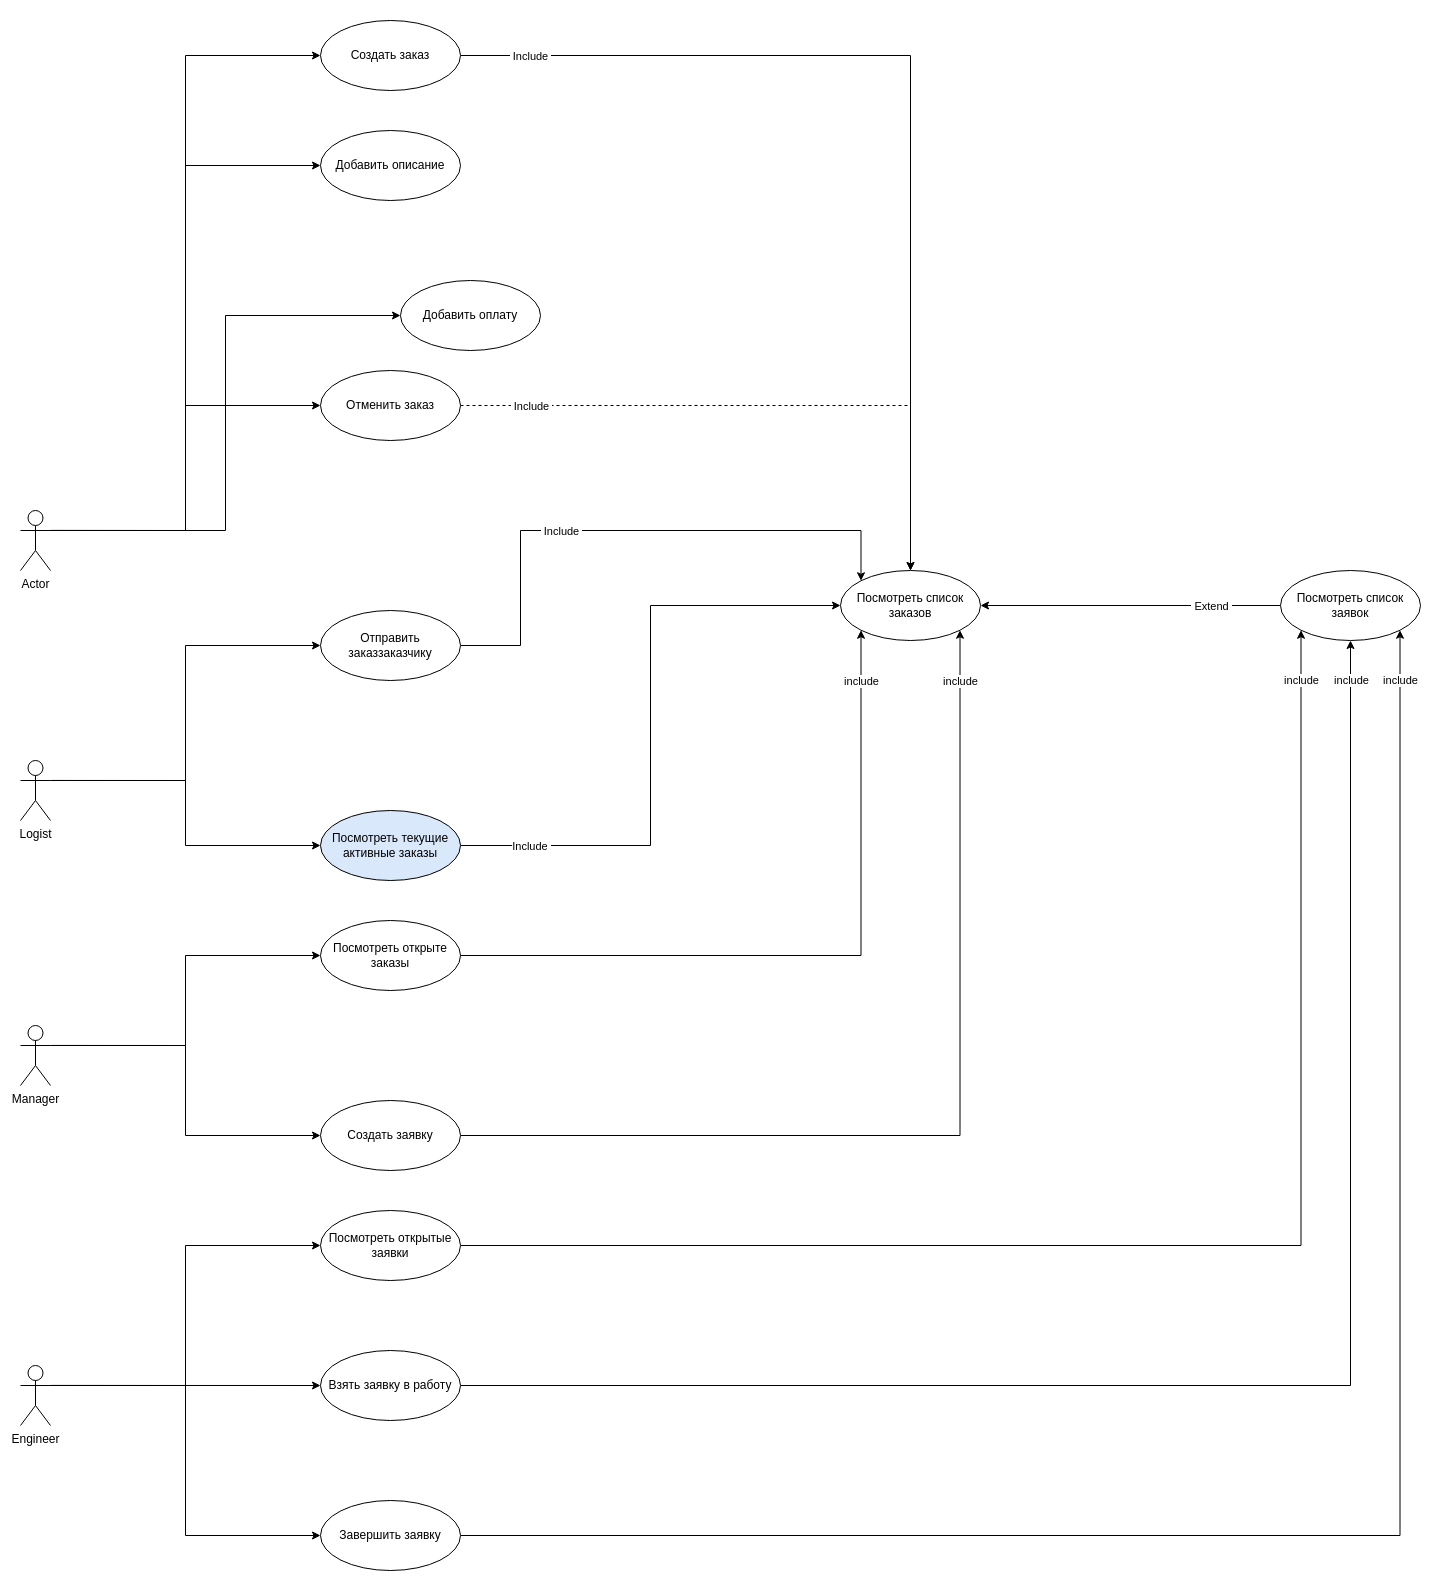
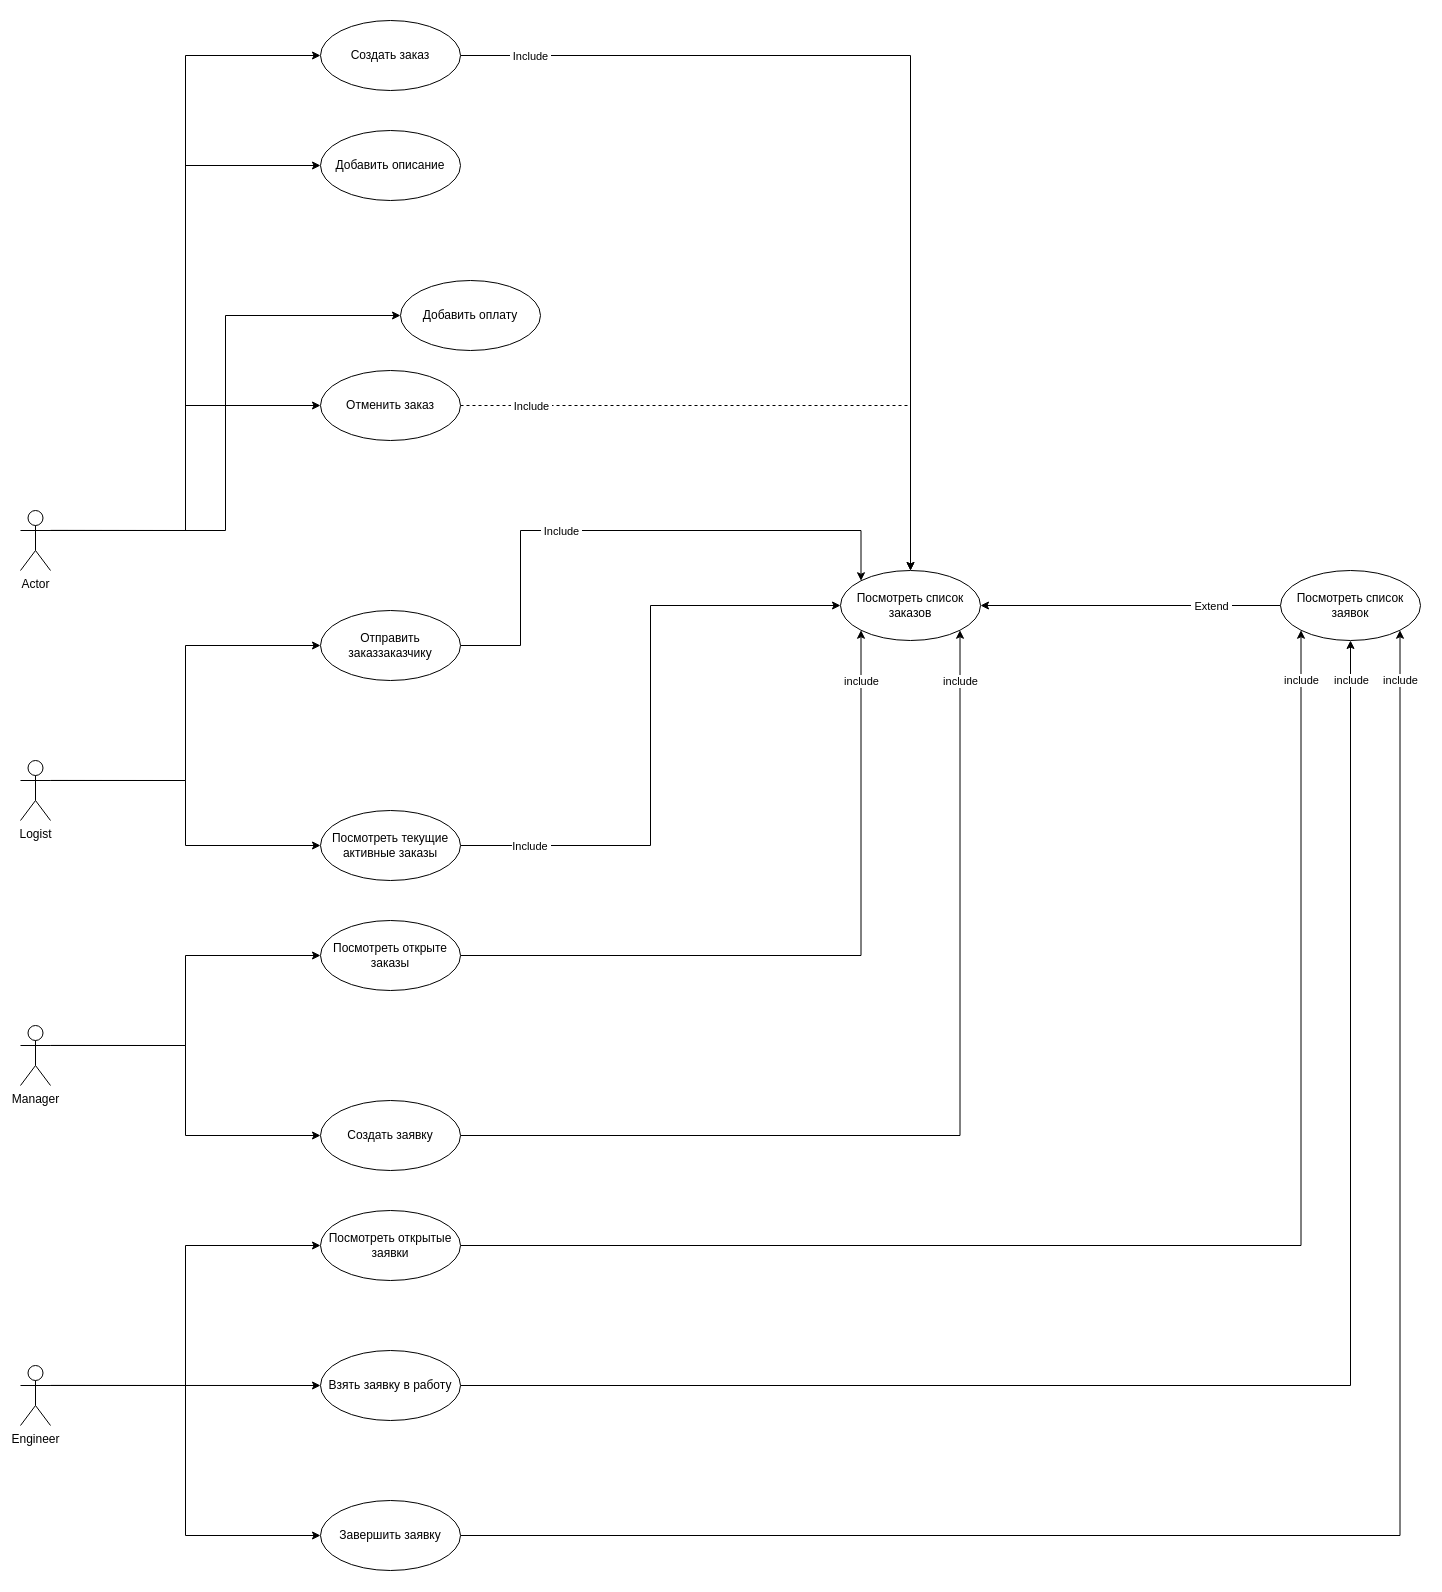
  <mxCell id="0" />
  <mxCell id="1" parent="0" />
  <mxCell id="2" style="edgeStyle=orthogonalEdgeStyle;rounded=0;orthogonalLoop=1;jettySize=auto;html=1;exitX=1;exitY=0.333;exitDx=0;exitDy=0;exitPerimeter=0;entryX=0;entryY=0.5;entryDx=0;entryDy=0;" parent="1" source="5" target="9" edge="1"><mxGeometry relative="1" as="geometry" /></mxCell>
  <mxCell id="3" style="edgeStyle=orthogonalEdgeStyle;rounded=0;orthogonalLoop=1;jettySize=auto;html=1;exitX=1;exitY=0.333;exitDx=0;exitDy=0;exitPerimeter=0;entryX=0;entryY=0.5;entryDx=0;entryDy=0;" parent="1" source="5" target="12" edge="1"><mxGeometry relative="1" as="geometry" /></mxCell>
  <mxCell id="4" style="edgeStyle=orthogonalEdgeStyle;rounded=0;orthogonalLoop=1;jettySize=auto;html=1;exitX=1;exitY=0.333;exitDx=0;exitDy=0;exitPerimeter=0;entryX=0;entryY=0.5;entryDx=0;entryDy=0;" parent="1" source="5" target="13" edge="1"><mxGeometry relative="1" as="geometry" /></mxCell>
  <mxCell id="5" value="Actor" style="shape=umlActor;verticalLabelPosition=bottom;verticalAlign=top;html=1;outlineConnect=0;" parent="1" vertex="1"><mxGeometry x="20" y="510" width="30" height="60" as="geometry" /></mxCell>
  <mxCell id="6" style="edgeStyle=orthogonalEdgeStyle;rounded=0;orthogonalLoop=1;jettySize=auto;html=1;exitX=1;exitY=0.333;exitDx=0;exitDy=0;entryX=0;entryY=0.5;entryDx=0;entryDy=0;exitPerimeter=0;" parent="1" source="5" target="14" edge="1"><mxGeometry relative="1" as="geometry" /></mxCell>
  <mxCell id="7" style="edgeStyle=orthogonalEdgeStyle;rounded=0;orthogonalLoop=1;jettySize=auto;html=1;exitX=1;exitY=0.5;exitDx=0;exitDy=0;entryX=0.5;entryY=0;entryDx=0;entryDy=0;" parent="1" source="9" target="15" edge="1"><mxGeometry relative="1" as="geometry" /></mxCell>
  <mxCell id="8" value="&amp;nbsp;Include&amp;nbsp;" style="edgeLabel;html=1;align=center;verticalAlign=middle;resizable=0;points=[];" parent="7" vertex="1" connectable="0"><mxGeometry x="-0.902" y="2" relative="1" as="geometry"><mxPoint x="22" y="2" as="offset" /></mxGeometry></mxCell>
  <mxCell id="9" value="Создать заказ" style="ellipse;whiteSpace=wrap;html=1;" parent="1" vertex="1"><mxGeometry x="320" y="20" width="140" height="70" as="geometry" /></mxCell>
  <mxCell id="10" style="edgeStyle=orthogonalEdgeStyle;rounded=0;orthogonalLoop=1;jettySize=auto;html=1;exitX=1;exitY=0.5;exitDx=0;exitDy=0;entryX=0.5;entryY=0;entryDx=0;entryDy=0;dashed=1;" parent="1" source="12" target="15" edge="1"><mxGeometry relative="1" as="geometry" /></mxCell>
  <mxCell id="11" value="&amp;nbsp;Include&amp;nbsp;" style="edgeLabel;html=1;align=center;verticalAlign=middle;resizable=0;points=[];" parent="10" vertex="1" connectable="0"><mxGeometry x="-0.725" y="-5" relative="1" as="geometry"><mxPoint x="-15" y="-5" as="offset" /></mxGeometry></mxCell>
  <mxCell id="12" value="Отменить заказ" style="ellipse;whiteSpace=wrap;html=1;" parent="1" vertex="1"><mxGeometry x="320" y="370" width="140" height="70" as="geometry" /></mxCell>
  <mxCell id="13" value="Добавить описание" style="ellipse;whiteSpace=wrap;html=1;" parent="1" vertex="1"><mxGeometry x="320" y="130" width="140" height="70" as="geometry" /></mxCell>
  <mxCell id="14" value="Добавить оплату" style="ellipse;whiteSpace=wrap;html=1;" parent="1" vertex="1"><mxGeometry x="400" y="280" width="140" height="70" as="geometry" /></mxCell>
  <mxCell id="15" value="Посмотреть список заказов" style="ellipse;whiteSpace=wrap;html=1;" parent="1" vertex="1"><mxGeometry x="840" y="570" width="140" height="70" as="geometry" /></mxCell>
  <mxCell id="16" style="edgeStyle=orthogonalEdgeStyle;rounded=0;orthogonalLoop=1;jettySize=auto;html=1;exitX=1;exitY=0.333;exitDx=0;exitDy=0;exitPerimeter=0;entryX=0;entryY=0.5;entryDx=0;entryDy=0;" parent="1" source="18" target="21" edge="1"><mxGeometry relative="1" as="geometry" /></mxCell>
  <mxCell id="17" style="edgeStyle=orthogonalEdgeStyle;rounded=0;orthogonalLoop=1;jettySize=auto;html=1;exitX=1;exitY=0.333;exitDx=0;exitDy=0;exitPerimeter=0;entryX=0;entryY=0.5;entryDx=0;entryDy=0;" parent="1" source="18" target="46" edge="1"><mxGeometry relative="1" as="geometry" /></mxCell>
  <mxCell id="18" value="Manager" style="shape=umlActor;verticalLabelPosition=bottom;verticalAlign=top;html=1;outlineConnect=0;" parent="1" vertex="1"><mxGeometry x="20" y="1025" width="30" height="60" as="geometry" /></mxCell>
  <mxCell id="19" style="edgeStyle=orthogonalEdgeStyle;rounded=0;orthogonalLoop=1;jettySize=auto;html=1;exitX=1;exitY=0.5;exitDx=0;exitDy=0;entryX=1;entryY=1;entryDx=0;entryDy=0;" parent="1" source="21" target="15" edge="1"><mxGeometry relative="1" as="geometry" /></mxCell>
  <mxCell id="20" value="include" style="edgeLabel;html=1;align=center;verticalAlign=middle;resizable=0;points=[];" parent="19" vertex="1" connectable="0"><mxGeometry x="0.868" y="2" relative="1" as="geometry"><mxPoint x="2" y="-16" as="offset" /></mxGeometry></mxCell>
  <mxCell id="21" value="Создать заявку" style="ellipse;whiteSpace=wrap;html=1;" parent="1" vertex="1"><mxGeometry x="320" y="1100" width="140" height="70" as="geometry" /></mxCell>
  <mxCell id="22" style="edgeStyle=orthogonalEdgeStyle;rounded=0;orthogonalLoop=1;jettySize=auto;html=1;exitX=1;exitY=0.333;exitDx=0;exitDy=0;exitPerimeter=0;entryX=0;entryY=0.5;entryDx=0;entryDy=0;" parent="1" source="25" target="28" edge="1"><mxGeometry relative="1" as="geometry" /></mxCell>
  <mxCell id="23" style="edgeStyle=orthogonalEdgeStyle;rounded=0;orthogonalLoop=1;jettySize=auto;html=1;exitX=1;exitY=0.333;exitDx=0;exitDy=0;exitPerimeter=0;entryX=0;entryY=0.5;entryDx=0;entryDy=0;" parent="1" source="25" target="31" edge="1"><mxGeometry relative="1" as="geometry" /></mxCell>
  <mxCell id="24" style="edgeStyle=orthogonalEdgeStyle;rounded=0;orthogonalLoop=1;jettySize=auto;html=1;exitX=1;exitY=0.333;exitDx=0;exitDy=0;exitPerimeter=0;entryX=0;entryY=0.5;entryDx=0;entryDy=0;" parent="1" source="25" target="49" edge="1"><mxGeometry relative="1" as="geometry" /></mxCell>
  <mxCell id="25" value="Engineer" style="shape=umlActor;verticalLabelPosition=bottom;verticalAlign=top;html=1;outlineConnect=0;" parent="1" vertex="1"><mxGeometry x="20" y="1365" width="30" height="60" as="geometry" /></mxCell>
  <mxCell id="26" style="edgeStyle=orthogonalEdgeStyle;rounded=0;orthogonalLoop=1;jettySize=auto;html=1;exitX=1;exitY=0.5;exitDx=0;exitDy=0;entryX=1;entryY=1;entryDx=0;entryDy=0;" parent="1" source="28" target="43" edge="1"><mxGeometry relative="1" as="geometry" /></mxCell>
  <mxCell id="27" value="include" style="edgeLabel;html=1;align=center;verticalAlign=middle;resizable=0;points=[];" parent="26" vertex="1" connectable="0"><mxGeometry x="0.9" y="2" relative="1" as="geometry"><mxPoint x="2" y="-42" as="offset" /></mxGeometry></mxCell>
  <mxCell id="28" value="Завершить заявку" style="ellipse;whiteSpace=wrap;html=1;" parent="1" vertex="1"><mxGeometry x="320" y="1500" width="140" height="70" as="geometry" /></mxCell>
  <mxCell id="29" style="edgeStyle=orthogonalEdgeStyle;rounded=0;orthogonalLoop=1;jettySize=auto;html=1;exitX=1;exitY=0.5;exitDx=0;exitDy=0;entryX=0.5;entryY=1;entryDx=0;entryDy=0;" parent="1" source="31" target="43" edge="1"><mxGeometry relative="1" as="geometry" /></mxCell>
  <mxCell id="30" value="include" style="edgeLabel;html=1;align=center;verticalAlign=middle;resizable=0;points=[];" parent="29" vertex="1" connectable="0"><mxGeometry x="0.909" y="-2" relative="1" as="geometry"><mxPoint x="-2" y="-35" as="offset" /></mxGeometry></mxCell>
  <mxCell id="31" value="Взять заявку в работу" style="ellipse;whiteSpace=wrap;html=1;" parent="1" vertex="1"><mxGeometry x="320" y="1350" width="140" height="70" as="geometry" /></mxCell>
  <mxCell id="32" style="edgeStyle=orthogonalEdgeStyle;rounded=0;orthogonalLoop=1;jettySize=auto;html=1;exitX=1;exitY=0.333;exitDx=0;exitDy=0;exitPerimeter=0;entryX=0;entryY=0.5;entryDx=0;entryDy=0;" parent="1" source="34" target="37" edge="1"><mxGeometry relative="1" as="geometry" /></mxCell>
  <mxCell id="33" style="edgeStyle=orthogonalEdgeStyle;rounded=0;orthogonalLoop=1;jettySize=auto;html=1;exitX=1;exitY=0.333;exitDx=0;exitDy=0;exitPerimeter=0;entryX=0;entryY=0.5;entryDx=0;entryDy=0;" parent="1" source="34" target="40" edge="1"><mxGeometry relative="1" as="geometry" /></mxCell>
  <mxCell id="34" value="Logist" style="shape=umlActor;verticalLabelPosition=bottom;verticalAlign=top;html=1;outlineConnect=0;" parent="1" vertex="1"><mxGeometry x="20" y="760" width="30" height="60" as="geometry" /></mxCell>
  <mxCell id="35" style="edgeStyle=orthogonalEdgeStyle;rounded=0;orthogonalLoop=1;jettySize=auto;html=1;exitX=1;exitY=0.5;exitDx=0;exitDy=0;entryX=0;entryY=0;entryDx=0;entryDy=0;" parent="1" source="37" target="15" edge="1"><mxGeometry relative="1" as="geometry"><Array as="points"><mxPoint x="520" y="645" /><mxPoint x="520" y="530" /><mxPoint x="860" y="530" /></Array></mxGeometry></mxCell>
  <mxCell id="36" value="&amp;nbsp;Include&amp;nbsp;" style="edgeLabel;html=1;align=center;verticalAlign=middle;resizable=0;points=[];" parent="35" vertex="1" connectable="0"><mxGeometry x="0.391" y="2" relative="1" as="geometry"><mxPoint x="-178" y="2" as="offset" /></mxGeometry></mxCell>
  <mxCell id="37" value="Отправить заказзаказчику" style="ellipse;whiteSpace=wrap;html=1;" parent="1" vertex="1"><mxGeometry x="320" y="610" width="140" height="70" as="geometry" /></mxCell>
  <mxCell id="38" style="edgeStyle=orthogonalEdgeStyle;rounded=0;orthogonalLoop=1;jettySize=auto;html=1;exitX=1;exitY=0.5;exitDx=0;exitDy=0;entryX=0;entryY=0.5;entryDx=0;entryDy=0;" parent="1" source="40" target="15" edge="1"><mxGeometry relative="1" as="geometry" /></mxCell>
  <mxCell id="39" value="Include&amp;nbsp;" style="edgeLabel;html=1;align=center;verticalAlign=middle;resizable=0;points=[];" parent="38" vertex="1" connectable="0"><mxGeometry x="-0.775" y="1" relative="1" as="geometry"><mxPoint y="1" as="offset" /></mxGeometry></mxCell>
- <mxCell id="40" value="Посмотреть текущие активные заказы" style="ellipse;whiteSpace=wrap;html=1;fillColor=#dae8fc;" parent="1" vertex="1"><mxGeometry x="320" y="810" width="140" height="70" as="geometry" /></mxCell>
+ <mxCell id="40" value="Посмотреть текущие активные заказы" style="ellipse;whiteSpace=wrap;html=1;" parent="1" vertex="1"><mxGeometry x="320" y="810" width="140" height="70" as="geometry" /></mxCell>
  <mxCell id="41" style="edgeStyle=orthogonalEdgeStyle;rounded=0;orthogonalLoop=1;jettySize=auto;html=1;exitX=0;exitY=0.5;exitDx=0;exitDy=0;entryX=1;entryY=0.5;entryDx=0;entryDy=0;" parent="1" source="43" target="15" edge="1"><mxGeometry relative="1" as="geometry" /></mxCell>
  <mxCell id="42" value="&amp;nbsp;Extend&amp;nbsp;" style="edgeLabel;html=1;align=center;verticalAlign=middle;resizable=0;points=[];" parent="41" vertex="1" connectable="0"><mxGeometry x="-0.307" y="-3" relative="1" as="geometry"><mxPoint x="34" y="3" as="offset" /></mxGeometry></mxCell>
  <mxCell id="43" value="Посмотреть список заявок" style="ellipse;whiteSpace=wrap;html=1;" parent="1" vertex="1"><mxGeometry x="1280" y="570" width="140" height="70" as="geometry" /></mxCell>
  <mxCell id="44" style="edgeStyle=orthogonalEdgeStyle;rounded=0;orthogonalLoop=1;jettySize=auto;html=1;exitX=1;exitY=0.5;exitDx=0;exitDy=0;entryX=0;entryY=1;entryDx=0;entryDy=0;" parent="1" source="46" target="15" edge="1"><mxGeometry relative="1" as="geometry" /></mxCell>
  <mxCell id="45" value="include" style="edgeLabel;html=1;align=center;verticalAlign=middle;resizable=0;points=[];" parent="44" vertex="1" connectable="0"><mxGeometry x="0.858" relative="1" as="geometry"><mxPoint y="-1" as="offset" /></mxGeometry></mxCell>
  <mxCell id="46" value="Посмотреть открыте заказы" style="ellipse;whiteSpace=wrap;html=1;" parent="1" vertex="1"><mxGeometry x="320" y="920" width="140" height="70" as="geometry" /></mxCell>
  <mxCell id="47" style="edgeStyle=orthogonalEdgeStyle;rounded=0;orthogonalLoop=1;jettySize=auto;html=1;exitX=1;exitY=0.5;exitDx=0;exitDy=0;entryX=0;entryY=1;entryDx=0;entryDy=0;" parent="1" source="49" target="43" edge="1"><mxGeometry relative="1" as="geometry" /></mxCell>
  <mxCell id="48" value="include" style="edgeLabel;html=1;align=center;verticalAlign=middle;resizable=0;points=[];" parent="47" vertex="1" connectable="0"><mxGeometry x="0.922" relative="1" as="geometry"><mxPoint y="-7" as="offset" /></mxGeometry></mxCell>
  <mxCell id="49" value="Посмотреть открытые заявки" style="ellipse;whiteSpace=wrap;html=1;" parent="1" vertex="1"><mxGeometry x="320" y="1210" width="140" height="70" as="geometry" /></mxCell>
